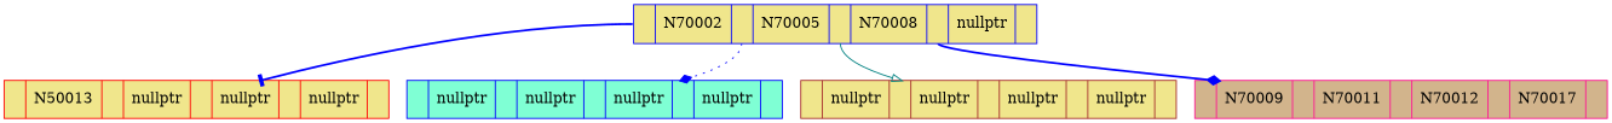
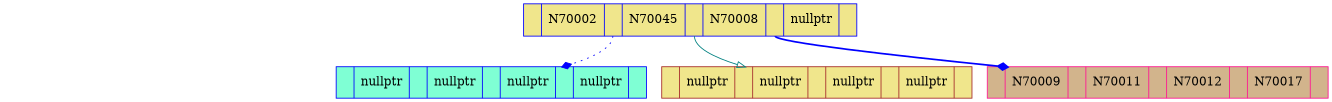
  digraph {
    node [color=blue fillcolor=khaki shape=record style=filled]
    edge [arrowhead=diamond color=blue style=bold]
-   n1 [label="<f0>| N70002|<f1>| N70005|<f2>| N70008|<f3>| nullptr|<f4>"]
-   n2 [color=red label="<f0>| N50013|<f1>| nullptr|<f2>| nullptr|<f3>| nullptr|<f4>"]
+   n1 [label="<f0>| N70002|<f1>| N70045|<f2>| N70008|<f3>| nullptr|<f4>"]
    n3 [fillcolor=aquamarine label="<f0>| nullptr|<f1>| nullptr|<f2>| nullptr|<f3>| nullptr|<f4>"]
    n4 [color=brown label="<f0>| nullptr|<f1>| nullptr|<f2>| nullptr|<f3>| nullptr|<f4>"]
    n5 [color=deeppink fillcolor=tan label="<f0>| N70009|<f1>| N70011|<f2>| N70012|<f3>| N70017|<f4>"]
-   n1 -> n2 [arrowhead=tee tailport=f0]
    n1 -> n3 [style=dotted tailport=f1]
    n1 -> n4 [arrowhead=onormal color=teal style=solid tailport=f2]
    n1 -> n5 [tailport=f3]
  }
